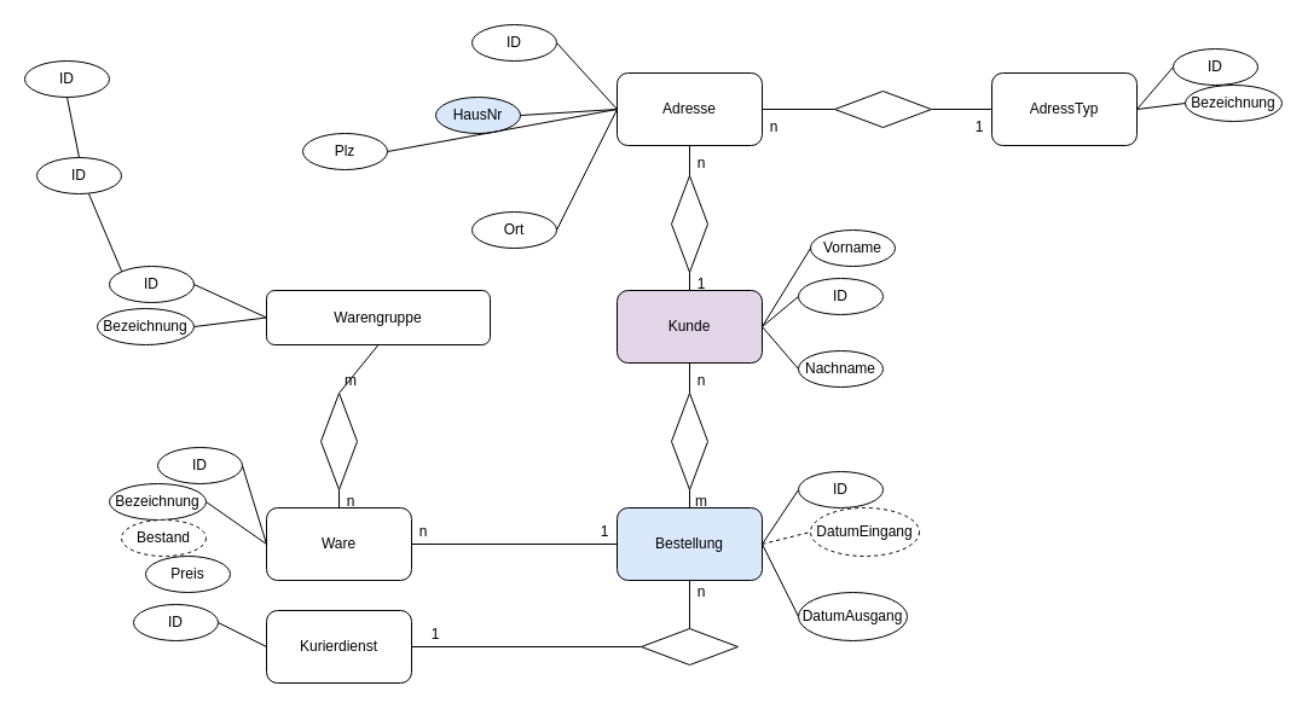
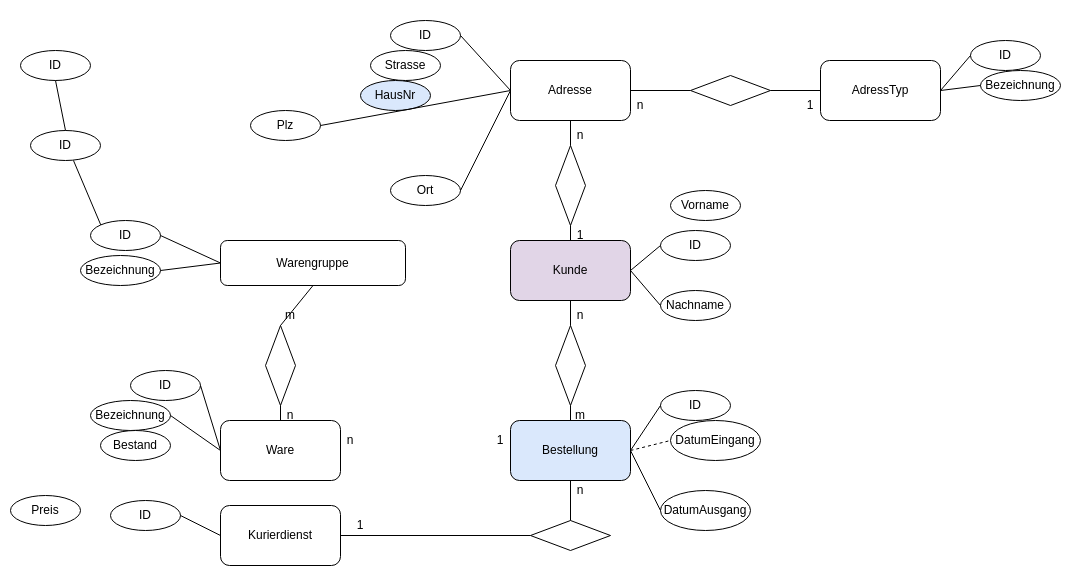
  <mxCell id="0" />
  <mxCell id="1" parent="0" />
  <mxCell id="2" value="Bestellung" style="rounded=1;whiteSpace=wrap;html=1;fillColor=#dae8fc;" vertex="1" parent="1"><mxGeometry x="510" y="420" width="120" height="60" as="geometry" /></mxCell>
  <mxCell id="3" value="Kunde" style="rounded=1;whiteSpace=wrap;html=1;fillColor=#e1d5e7;" vertex="1" parent="1"><mxGeometry x="510" y="240" width="120" height="60" as="geometry" /></mxCell>
  <mxCell id="4" value="Ware" style="rounded=1;whiteSpace=wrap;html=1;" vertex="1" parent="1"><mxGeometry x="220" y="420" width="120" height="60" as="geometry" /></mxCell>
  <mxCell id="5" value="AdressTyp" style="rounded=1;whiteSpace=wrap;html=1;" vertex="1" parent="1"><mxGeometry x="820" y="60" width="120" height="60" as="geometry" /></mxCell>
  <mxCell id="6" value="Warengruppe" style="rounded=1;whiteSpace=wrap;html=1;" vertex="1" parent="1"><mxGeometry x="220" y="240" width="185" height="45" as="geometry" /></mxCell>
  <mxCell id="7" value="Adresse" style="rounded=1;whiteSpace=wrap;html=1;" vertex="1" parent="1"><mxGeometry x="510" y="60" width="120" height="60" as="geometry" /></mxCell>
  <mxCell id="8" value="Kurierdienst" style="rounded=1;whiteSpace=wrap;html=1;" vertex="1" parent="1"><mxGeometry x="220" y="505" width="120" height="60" as="geometry" /></mxCell>
  <mxCell id="9" value="" style="rhombus;whiteSpace=wrap;html=1;rotation=90;" vertex="1" parent="1"><mxGeometry x="240" y="350" width="80" height="30" as="geometry" /></mxCell>
  <mxCell id="10" value="" style="rhombus;whiteSpace=wrap;html=1;rotation=90;" vertex="1" parent="1"><mxGeometry y="170" width="80" height="30" as="geometry" x="530" /></mxCell>
  <mxCell id="11" value="" style="rhombus;whiteSpace=wrap;html=1;rotation=90;" vertex="1" parent="1"><mxGeometry y="350" width="80" height="30" as="geometry" x="530" /></mxCell>
  <mxCell id="12" value="" style="rhombus;whiteSpace=wrap;html=1;" vertex="1" parent="1"><mxGeometry x="690" y="75" width="80" height="30" as="geometry" /></mxCell>
  <mxCell id="13" value="" style="rhombus;whiteSpace=wrap;html=1;" vertex="1" parent="1"><mxGeometry y="520" width="80" height="30" as="geometry" x="530" /></mxCell>
  <mxCell id="14" value="" style="endArrow=none;html=1;rounded=0;entryX=0;entryY=0.5;entryDx=0;entryDy=0;exitX=0.5;exitY=1;exitDx=0;exitDy=0;" edge="1" parent="1" source="7" target="10"><mxGeometry width="50" height="50" relative="1" as="geometry"><mxPoint x="870" y="460" as="sourcePoint" /><mxPoint x="920" y="410" as="targetPoint" /></mxGeometry></mxCell>
  <mxCell id="15" value="" style="endArrow=none;html=1;rounded=0;entryX=1;entryY=0.5;entryDx=0;entryDy=0;exitX=0.5;exitY=0;exitDx=0;exitDy=0;" edge="1" parent="1" source="3" target="10"><mxGeometry width="50" height="50" relative="1" as="geometry"><mxPoint x="870" y="460" as="sourcePoint" /><mxPoint x="920" y="410" as="targetPoint" /></mxGeometry></mxCell>
  <mxCell id="16" value="" style="endArrow=none;html=1;rounded=0;entryX=0;entryY=0.5;entryDx=0;entryDy=0;exitX=0.5;exitY=1;exitDx=0;exitDy=0;" edge="1" parent="1" source="3" target="11"><mxGeometry width="50" height="50" relative="1" as="geometry"><mxPoint x="1020" y="530" as="sourcePoint" /><mxPoint x="1070" y="480" as="targetPoint" /></mxGeometry></mxCell>
  <mxCell id="17" value="" style="endArrow=none;html=1;rounded=0;entryX=1;entryY=0.5;entryDx=0;entryDy=0;exitX=0.5;exitY=0;exitDx=0;exitDy=0;" edge="1" parent="1" source="2" target="11"><mxGeometry width="50" height="50" relative="1" as="geometry"><mxPoint x="1020" y="530" as="sourcePoint" /><mxPoint x="1070" y="480" as="targetPoint" /></mxGeometry></mxCell>
  <mxCell id="18" value="" style="endArrow=none;html=1;rounded=0;entryX=0.5;entryY=0;entryDx=0;entryDy=0;startArrow=none;exitX=0.5;exitY=1;exitDx=0;exitDy=0;" edge="1" parent="1" source="2" target="13"><mxGeometry width="50" height="50" relative="1" as="geometry"><mxPoint x="750" y="530" as="sourcePoint" /><mxPoint x="800" y="480" as="targetPoint" /></mxGeometry></mxCell>
  <mxCell id="19" value="" style="endArrow=none;html=1;rounded=0;entryX=1;entryY=0.5;entryDx=0;entryDy=0;exitX=0;exitY=0.5;exitDx=0;exitDy=0;" edge="1" parent="1" source="13" target="8"><mxGeometry width="50" height="50" relative="1" as="geometry"><mxPoint x="750" y="530" as="sourcePoint" /><mxPoint x="800" y="480" as="targetPoint" /></mxGeometry></mxCell>
  <mxCell id="20" value="" style="endArrow=none;html=1;rounded=0;entryX=1;entryY=0.5;entryDx=0;entryDy=0;exitX=0;exitY=0.5;exitDx=0;exitDy=0;" edge="1" parent="1" source="5" target="12"><mxGeometry width="50" height="50" relative="1" as="geometry"><mxPoint x="750" y="330" as="sourcePoint" /><mxPoint x="800" y="280" as="targetPoint" /></mxGeometry></mxCell>
  <mxCell id="21" value="" style="endArrow=none;html=1;rounded=0;entryX=0;entryY=0.5;entryDx=0;entryDy=0;exitX=0.5;exitY=1;exitDx=0;exitDy=0;" edge="1" parent="1" source="6" target="9"><mxGeometry width="50" height="50" relative="1" as="geometry"><mxPoint x="750" y="330" as="sourcePoint" /><mxPoint x="800" y="280" as="targetPoint" /></mxGeometry></mxCell>
  <mxCell id="22" value="" style="endArrow=none;html=1;rounded=0;entryX=1;entryY=0.5;entryDx=0;entryDy=0;exitX=0.5;exitY=0;exitDx=0;exitDy=0;" edge="1" parent="1" source="4" target="9"><mxGeometry width="50" height="50" relative="1" as="geometry"><mxPoint x="750" y="330" as="sourcePoint" /><mxPoint x="800" y="280" as="targetPoint" /></mxGeometry></mxCell>
- <mxCell id="23" value="" style="endArrow=none;html=1;rounded=0;exitX=1;exitY=0.5;exitDx=0;exitDy=0;entryX=0;entryY=0.5;entryDx=0;entryDy=0;" edge="1" parent="1" source="4" target="2"><mxGeometry width="50" height="50" relative="1" as="geometry"><mxPoint x="750" y="330" as="sourcePoint" /><mxPoint x="800" y="280" as="targetPoint" /></mxGeometry></mxCell>
  <mxCell id="24" value="" style="endArrow=none;html=1;rounded=0;entryX=0;entryY=0.5;entryDx=0;entryDy=0;exitX=1;exitY=0.5;exitDx=0;exitDy=0;" edge="1" parent="1" source="7" target="12"><mxGeometry width="50" height="50" relative="1" as="geometry"><mxPoint x="750" y="330" as="sourcePoint" /><mxPoint x="800" y="280" as="targetPoint" /></mxGeometry></mxCell>
  <mxCell id="25" value="ID" style="ellipse;whiteSpace=wrap;html=1;" vertex="1" parent="1"><mxGeometry x="660" y="230" width="70" height="30" as="geometry" /></mxCell>
  <mxCell id="26" value="ID" style="ellipse;whiteSpace=wrap;html=1;" vertex="1" parent="1"><mxGeometry x="110" y="500" width="70" height="30" as="geometry" /></mxCell>
  <mxCell id="27" value="ID" style="ellipse;whiteSpace=wrap;html=1;" vertex="1" parent="1"><mxGeometry x="660" y="390" width="70" height="30" as="geometry" /></mxCell>
  <mxCell id="28" value="ID" style="ellipse;whiteSpace=wrap;html=1;" vertex="1" parent="1"><mxGeometry x="130" y="370" width="70" height="30" as="geometry" /></mxCell>
  <mxCell id="29" value="ID" style="ellipse;whiteSpace=wrap;html=1;" vertex="1" parent="1"><mxGeometry x="390" y="20" width="70" height="30" as="geometry" /></mxCell>
  <mxCell id="30" value="ID" style="ellipse;whiteSpace=wrap;html=1;" vertex="1" parent="1"><mxGeometry x="90" y="220" width="70" height="30" as="geometry" /></mxCell>
  <mxCell id="31" value="ID" style="ellipse;whiteSpace=wrap;html=1;" vertex="1" parent="1"><mxGeometry x="970" y="40" width="70" height="30" as="geometry" /></mxCell>
  <mxCell id="32" value="ID" style="ellipse;whiteSpace=wrap;html=1;" vertex="1" parent="1"><mxGeometry x="30" y="130" width="70" height="30" as="geometry" /></mxCell>
  <mxCell id="33" value="ID" style="ellipse;whiteSpace=wrap;html=1;" vertex="1" parent="1"><mxGeometry x="20" y="50" width="70" height="30" as="geometry" /></mxCell>
  <mxCell id="34" value="" style="endArrow=none;html=1;rounded=0;entryX=1;entryY=0.5;entryDx=0;entryDy=0;exitX=0;exitY=0.5;exitDx=0;exitDy=0;" edge="1" parent="1" source="6" target="30"><mxGeometry width="50" height="50" relative="1" as="geometry"><mxPoint x="230" y="250" as="sourcePoint" /><mxPoint x="800" y="280" as="targetPoint" /></mxGeometry></mxCell>
  <mxCell id="35" value="" style="endArrow=none;html=1;rounded=0;entryX=0.614;entryY=1;entryDx=0;entryDy=0;entryPerimeter=0;exitX=0;exitY=0;exitDx=0;exitDy=0;" edge="1" parent="1" source="30" target="32"><mxGeometry width="50" height="50" relative="1" as="geometry"><mxPoint x="750" y="330" as="sourcePoint" /><mxPoint x="800" y="280" as="targetPoint" /></mxGeometry></mxCell>
  <mxCell id="36" value="" style="endArrow=none;html=1;rounded=0;entryX=0.5;entryY=1;entryDx=0;entryDy=0;exitX=0.5;exitY=0;exitDx=0;exitDy=0;" edge="1" parent="1" source="32" target="33"><mxGeometry width="50" height="50" relative="1" as="geometry"><mxPoint x="750" y="330" as="sourcePoint" /><mxPoint x="800" y="280" as="targetPoint" /></mxGeometry></mxCell>
  <mxCell id="37" value="" style="endArrow=none;html=1;rounded=0;entryX=0;entryY=0.5;entryDx=0;entryDy=0;exitX=1;exitY=0.5;exitDx=0;exitDy=0;" edge="1" parent="1" source="3" target="25"><mxGeometry width="50" height="50" relative="1" as="geometry"><mxPoint x="750" y="330" as="sourcePoint" /><mxPoint x="800" y="280" as="targetPoint" /></mxGeometry></mxCell>
  <mxCell id="38" value="" style="endArrow=none;html=1;rounded=0;entryX=0;entryY=0.5;entryDx=0;entryDy=0;exitX=1;exitY=0.5;exitDx=0;exitDy=0;" edge="1" parent="1" source="5" target="31"><mxGeometry width="50" height="50" relative="1" as="geometry"><mxPoint x="750" y="330" as="sourcePoint" /><mxPoint x="800" y="280" as="targetPoint" /></mxGeometry></mxCell>
  <mxCell id="39" value="" style="endArrow=none;html=1;rounded=0;entryX=1;entryY=0.5;entryDx=0;entryDy=0;exitX=0;exitY=0.5;exitDx=0;exitDy=0;" edge="1" parent="1" source="7" target="29"><mxGeometry width="50" height="50" relative="1" as="geometry"><mxPoint x="750" y="330" as="sourcePoint" /><mxPoint x="800" y="280" as="targetPoint" /></mxGeometry></mxCell>
  <mxCell id="40" value="" style="endArrow=none;html=1;rounded=0;entryX=0;entryY=0.5;entryDx=0;entryDy=0;exitX=1;exitY=0.5;exitDx=0;exitDy=0;" edge="1" parent="1" source="2" target="27"><mxGeometry width="50" height="50" relative="1" as="geometry"><mxPoint x="750" y="330" as="sourcePoint" /><mxPoint x="800" y="280" as="targetPoint" /></mxGeometry></mxCell>
  <mxCell id="41" value="" style="endArrow=none;html=1;rounded=0;entryX=1;entryY=0.5;entryDx=0;entryDy=0;exitX=0;exitY=0.5;exitDx=0;exitDy=0;" edge="1" parent="1" source="4" target="28"><mxGeometry width="50" height="50" relative="1" as="geometry"><mxPoint x="750" y="330" as="sourcePoint" /><mxPoint x="800" y="280" as="targetPoint" /></mxGeometry></mxCell>
  <mxCell id="42" value="" style="endArrow=none;html=1;rounded=0;entryX=1;entryY=0.5;entryDx=0;entryDy=0;exitX=0;exitY=0.5;exitDx=0;exitDy=0;" edge="1" parent="1" source="8" target="26"><mxGeometry width="50" height="50" relative="1" as="geometry"><mxPoint x="750" y="330" as="sourcePoint" /><mxPoint x="800" y="280" as="targetPoint" /></mxGeometry></mxCell>
+ <mxCell id="43" value="Strasse" style="ellipse;whiteSpace=wrap;html=1;" vertex="1" parent="1"><mxGeometry x="370" y="50" width="70" height="30" as="geometry" /></mxCell>
  <mxCell id="44" value="HausNr" style="ellipse;whiteSpace=wrap;html=1;fillColor=#dae8fc;" vertex="1" parent="1"><mxGeometry x="360" y="80" width="70" height="30" as="geometry" /></mxCell>
  <mxCell id="45" value="Plz" style="ellipse;whiteSpace=wrap;html=1;" vertex="1" parent="1"><mxGeometry x="250" y="110" width="70" height="30" as="geometry" /></mxCell>
- <mxCell id="46" value="" style="endArrow=none;html=1;rounded=0;entryX=1;entryY=0.5;entryDx=0;entryDy=0;exitX=0;exitY=0.5;exitDx=0;exitDy=0;" edge="1" parent="1" source="7" target="44"><mxGeometry width="50" height="50" relative="1" as="geometry"><mxPoint x="750" y="330" as="sourcePoint" /><mxPoint x="800" y="280" as="targetPoint" /></mxGeometry></mxCell>
  <mxCell id="47" value="" style="endArrow=none;html=1;rounded=0;entryX=1;entryY=0.5;entryDx=0;entryDy=0;exitX=0;exitY=0.5;exitDx=0;exitDy=0;" edge="1" parent="1" source="7" target="45"><mxGeometry width="50" height="50" relative="1" as="geometry"><mxPoint x="750" y="330" as="sourcePoint" /><mxPoint x="800" y="280" as="targetPoint" /></mxGeometry></mxCell>
  <mxCell id="48" value="Vorname" style="ellipse;whiteSpace=wrap;html=1;" vertex="1" parent="1"><mxGeometry x="670" y="190" width="70" height="30" as="geometry" /></mxCell>
  <mxCell id="49" value="Nachname" style="ellipse;whiteSpace=wrap;html=1;" vertex="1" parent="1"><mxGeometry x="660" y="290" width="70" height="30" as="geometry" /></mxCell>
- <mxCell id="50" value="" style="endArrow=none;html=1;rounded=0;entryX=0;entryY=0.5;entryDx=0;entryDy=0;exitX=1;exitY=0.5;exitDx=0;exitDy=0;" edge="1" parent="1" source="3" target="48"><mxGeometry width="50" height="50" relative="1" as="geometry"><mxPoint x="750" y="330" as="sourcePoint" /><mxPoint x="800" y="280" as="targetPoint" /></mxGeometry></mxCell>
  <mxCell id="51" value="" style="endArrow=none;html=1;rounded=0;entryX=0;entryY=0.5;entryDx=0;entryDy=0;" edge="1" parent="1" target="49"><mxGeometry width="50" height="50" relative="1" as="geometry"><mxPoint x="630" y="270" as="sourcePoint" /><mxPoint x="800" y="280" as="targetPoint" /></mxGeometry></mxCell>
  <mxCell id="52" value="Bezeichnung" style="ellipse;whiteSpace=wrap;html=1;" vertex="1" parent="1"><mxGeometry x="980" y="70" width="80" height="30" as="geometry" /></mxCell>
  <mxCell id="53" value="" style="endArrow=none;html=1;rounded=0;entryX=0;entryY=0.5;entryDx=0;entryDy=0;exitX=1;exitY=0.5;exitDx=0;exitDy=0;" edge="1" parent="1" source="5" target="52"><mxGeometry width="50" height="50" relative="1" as="geometry"><mxPoint x="750" y="330" as="sourcePoint" /><mxPoint x="800" y="280" as="targetPoint" /></mxGeometry></mxCell>
  <mxCell id="54" value="Bezeichnung" style="ellipse;whiteSpace=wrap;html=1;" vertex="1" parent="1"><mxGeometry x="90" y="400" width="80" height="30" as="geometry" /></mxCell>
- <mxCell id="55" value="Bestand" style="ellipse;whiteSpace=wrap;html=1;dashed=1;" vertex="1" parent="1"><mxGeometry x="100" y="430" width="70" height="30" as="geometry" /></mxCell>
- <mxCell id="56" value="Preis" style="ellipse;whiteSpace=wrap;html=1;" vertex="1" parent="1"><mxGeometry x="120" y="460" width="70" height="30" as="geometry" /></mxCell>
+ <mxCell id="55" value="Bestand" style="ellipse;whiteSpace=wrap;html=1;" vertex="1" parent="1"><mxGeometry x="100" y="430" width="70" height="30" as="geometry" /></mxCell>
+ <mxCell id="56" value="Preis" style="ellipse;whiteSpace=wrap;html=1;" vertex="1" parent="1"><mxGeometry x="10" y="495" width="70" height="30" as="geometry" /></mxCell>
  <mxCell id="57" value="" style="endArrow=none;html=1;rounded=0;exitX=1;exitY=0.5;exitDx=0;exitDy=0;entryX=0;entryY=0.5;entryDx=0;entryDy=0;" edge="1" parent="1" source="54" target="4"><mxGeometry width="50" height="50" relative="1" as="geometry"><mxPoint x="750" y="330" as="sourcePoint" /><mxPoint x="800" y="280" as="targetPoint" /></mxGeometry></mxCell>
  <mxCell id="58" value="DatumAusgang" style="ellipse;whiteSpace=wrap;html=1;" vertex="1" parent="1"><mxGeometry x="660" y="490" width="90" height="40" as="geometry" /></mxCell>
- <mxCell id="59" value="DatumEingang" style="ellipse;whiteSpace=wrap;html=1;dashed=1;" vertex="1" parent="1"><mxGeometry x="670" y="420" width="90" height="40" as="geometry" /></mxCell>
+ <mxCell id="59" value="DatumEingang" style="ellipse;whiteSpace=wrap;html=1;" vertex="1" parent="1"><mxGeometry x="670" y="420" width="90" height="40" as="geometry" /></mxCell>
  <mxCell id="60" value="" style="endArrow=none;html=1;rounded=0;exitX=1;exitY=0.5;exitDx=0;exitDy=0;entryX=0;entryY=0.5;entryDx=0;entryDy=0;dashed=1;" edge="1" parent="1" source="2" target="59"><mxGeometry width="50" height="50" relative="1" as="geometry"><mxPoint x="750" y="330" as="sourcePoint" /><mxPoint x="800" y="280" as="targetPoint" /></mxGeometry></mxCell>
  <mxCell id="61" value="" style="endArrow=none;html=1;rounded=0;exitX=1;exitY=0.5;exitDx=0;exitDy=0;entryX=0;entryY=0.5;entryDx=0;entryDy=0;" edge="1" parent="1" source="2" target="58"><mxGeometry width="50" height="50" relative="1" as="geometry"><mxPoint x="750" y="330" as="sourcePoint" /><mxPoint x="800" y="280" as="targetPoint" /></mxGeometry></mxCell>
  <mxCell id="62" value="Ort" style="ellipse;whiteSpace=wrap;html=1;" vertex="1" parent="1"><mxGeometry x="390" y="175" width="70" height="30" as="geometry" /></mxCell>
  <mxCell id="63" value="" style="endArrow=none;html=1;rounded=0;entryX=0;entryY=0.5;entryDx=0;entryDy=0;exitX=1;exitY=0.5;exitDx=0;exitDy=0;" edge="1" parent="1" source="62" target="7"><mxGeometry width="50" height="50" relative="1" as="geometry"><mxPoint x="750" y="330" as="sourcePoint" /><mxPoint x="800" y="280" as="targetPoint" /></mxGeometry></mxCell>
  <mxCell id="64" value="1" style="text;html=1;strokeColor=none;fillColor=none;align=center;verticalAlign=middle;whiteSpace=wrap;rounded=0;" vertex="1" parent="1"><mxGeometry x="550" y="220" width="60" height="30" as="geometry" /></mxCell>
  <mxCell id="65" value="n" style="text;html=1;strokeColor=none;fillColor=none;align=center;verticalAlign=middle;whiteSpace=wrap;rounded=0;" vertex="1" parent="1"><mxGeometry x="550" y="120" width="60" height="30" as="geometry" /></mxCell>
  <mxCell id="66" value="1" style="text;html=1;strokeColor=none;fillColor=none;align=center;verticalAlign=middle;whiteSpace=wrap;rounded=0;" vertex="1" parent="1"><mxGeometry x="780" y="90" width="60" height="30" as="geometry" /></mxCell>
  <mxCell id="67" value="n" style="text;html=1;strokeColor=none;fillColor=none;align=center;verticalAlign=middle;whiteSpace=wrap;rounded=0;" vertex="1" parent="1"><mxGeometry x="610" y="90" width="60" height="30" as="geometry" /></mxCell>
  <mxCell id="68" value="n" style="text;html=1;strokeColor=none;fillColor=none;align=center;verticalAlign=middle;whiteSpace=wrap;rounded=0;" vertex="1" parent="1"><mxGeometry x="550" y="300" width="60" height="30" as="geometry" /></mxCell>
  <mxCell id="69" value="m" style="text;html=1;strokeColor=none;fillColor=none;align=center;verticalAlign=middle;whiteSpace=wrap;rounded=0;" vertex="1" parent="1"><mxGeometry x="550" y="400" width="60" height="30" as="geometry" /></mxCell>
  <mxCell id="70" value="m" style="text;html=1;strokeColor=none;fillColor=none;align=center;verticalAlign=middle;whiteSpace=wrap;rounded=0;" vertex="1" parent="1"><mxGeometry x="260" y="300" width="60" height="30" as="geometry" /></mxCell>
  <mxCell id="71" value="n" style="text;html=1;strokeColor=none;fillColor=none;align=center;verticalAlign=middle;whiteSpace=wrap;rounded=0;" vertex="1" parent="1"><mxGeometry x="260" y="400" width="60" height="30" as="geometry" /></mxCell>
  <mxCell id="72" value="1" style="text;html=1;strokeColor=none;fillColor=none;align=center;verticalAlign=middle;whiteSpace=wrap;rounded=0;" vertex="1" parent="1"><mxGeometry x="470" y="425" width="60" height="30" as="geometry" /></mxCell>
  <mxCell id="73" value="n" style="text;html=1;strokeColor=none;fillColor=none;align=center;verticalAlign=middle;whiteSpace=wrap;rounded=0;" vertex="1" parent="1"><mxGeometry x="320" y="425" width="60" height="30" as="geometry" /></mxCell>
  <mxCell id="74" value="n" style="text;html=1;strokeColor=none;fillColor=none;align=center;verticalAlign=middle;whiteSpace=wrap;rounded=0;" vertex="1" parent="1"><mxGeometry x="550" y="475" width="60" height="30" as="geometry" /></mxCell>
  <mxCell id="75" value="1" style="text;html=1;strokeColor=none;fillColor=none;align=center;verticalAlign=middle;whiteSpace=wrap;rounded=0;" vertex="1" parent="1"><mxGeometry x="330" y="510" width="60" height="30" as="geometry" /></mxCell>
  <mxCell id="76" value="Bezeichnung" style="ellipse;whiteSpace=wrap;html=1;" vertex="1" parent="1"><mxGeometry x="80" y="255" width="80" height="30" as="geometry" /></mxCell>
  <mxCell id="77" value="" style="endArrow=none;html=1;rounded=0;entryX=1;entryY=0.5;entryDx=0;entryDy=0;exitX=0;exitY=0.5;exitDx=0;exitDy=0;" edge="1" parent="1" source="6" target="76"><mxGeometry width="50" height="50" relative="1" as="geometry"><mxPoint x="750" y="330" as="sourcePoint" /><mxPoint x="800" y="280" as="targetPoint" /></mxGeometry></mxCell>
